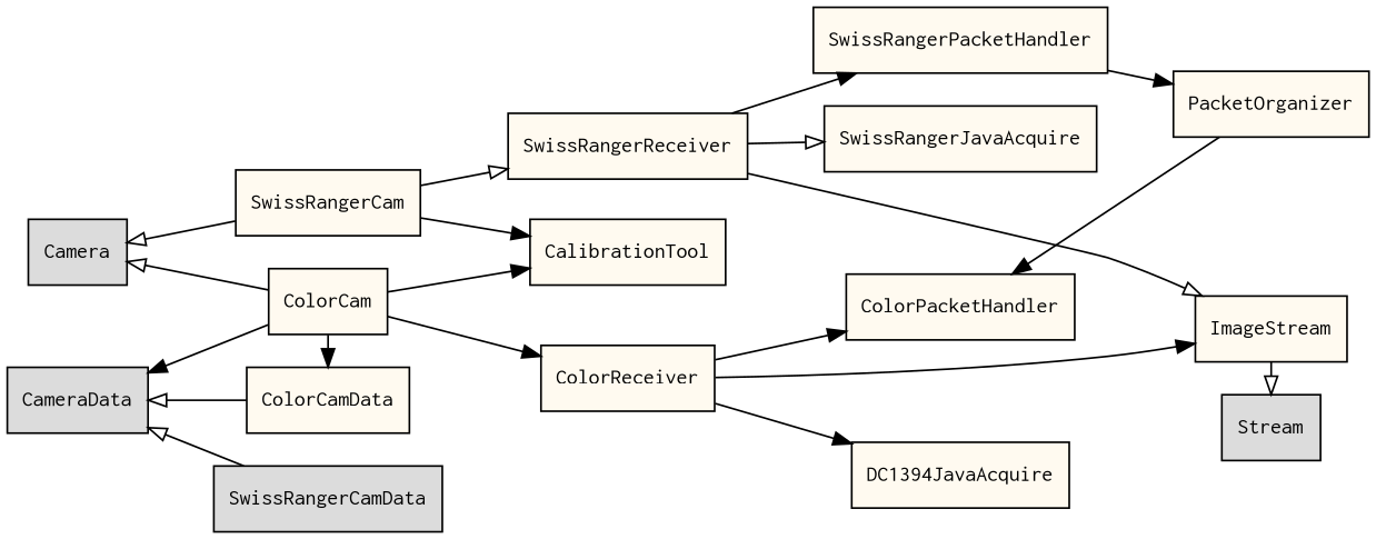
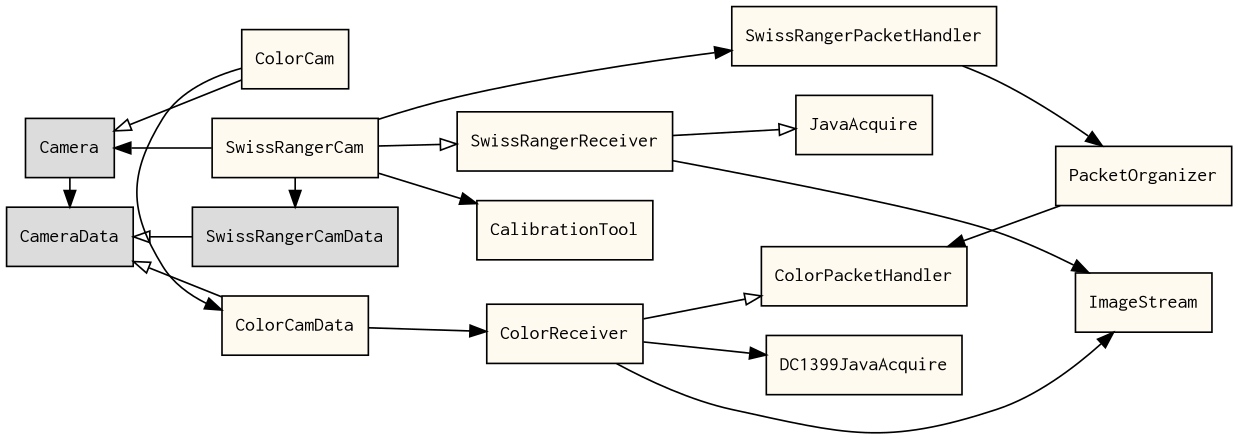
  digraph {
    rankdir=LR
    node [fillcolor=floralwhite fontname=Courier fontsize=12 shape=box style=filled]
    edge [arrowhead=normal]
    Camera [fillcolor=gainsboro]
    CameraData [fillcolor=gainsboro]
    ColorCam
    ColorCamData
    SwissRangerCam
    SwissRangerCamData [fillcolor=gainsboro]
    ColorReceiver
    SwissRangerReceiver
    CalibrationTool
    ColorPacketHandler
    SwissRangerPacketHandler
-   DC1394JavaAcquire
-   SwissRangerJavaAcquire
-   Stream [fillcolor=gainsboro]
+   DC1394JavaAcquire [label=DC1399JavaAcquire]
+   SwissRangerJavaAcquire [label=JavaAcquire]
    ImageStream
    PacketOrganizer
    subgraph sub_1 {
      rank=source
      Camera
      CameraData
    }
    subgraph sub_2 {
      rank=same
      ColorCam
      ColorCamData
      SwissRangerCam
      SwissRangerCamData
    }
    subgraph sub_3 {
      rank=same
      ColorReceiver
      SwissRangerReceiver
      CalibrationTool
    }
    subgraph sub_4 {
      rank=same
      ColorPacketHandler
      SwissRangerPacketHandler
    }
    subgraph sub_5 {
      rank=same
      DC1394JavaAcquire
      SwissRangerJavaAcquire
    }
    subgraph sub_6 {
      rank=sink
-     Stream
      ImageStream
      PacketOrganizer
    }
-   ColorCam -> CameraData
+   Camera -> CameraData
    ColorCam -> Camera [arrowhead=empty]
    ColorCam -> ColorCamData
-   ColorCam -> ColorReceiver
-   ColorCam -> CalibrationTool
+   ColorCamData -> ColorReceiver
    ColorCamData -> CameraData [arrowhead=empty]
-   SwissRangerCam -> Camera [arrowhead=empty]
+   SwissRangerCam -> Camera
+   SwissRangerCam -> SwissRangerCamData
    SwissRangerCam -> SwissRangerReceiver [arrowhead=empty]
    SwissRangerCam -> CalibrationTool
    SwissRangerCamData -> CameraData [arrowhead=empty]
-   ColorReceiver -> ColorPacketHandler
+   ColorReceiver -> ColorPacketHandler [arrowhead=empty]
    ColorReceiver -> DC1394JavaAcquire
    ColorReceiver -> ImageStream
-   SwissRangerReceiver -> SwissRangerPacketHandler
+   SwissRangerCam -> SwissRangerPacketHandler
    SwissRangerReceiver -> SwissRangerJavaAcquire [arrowhead=empty]
-   SwissRangerReceiver -> ImageStream [arrowhead=empty]
+   SwissRangerReceiver -> ImageStream
    SwissRangerPacketHandler -> PacketOrganizer
-   ImageStream -> Stream [arrowhead=empty]
    PacketOrganizer -> ColorPacketHandler
  }
